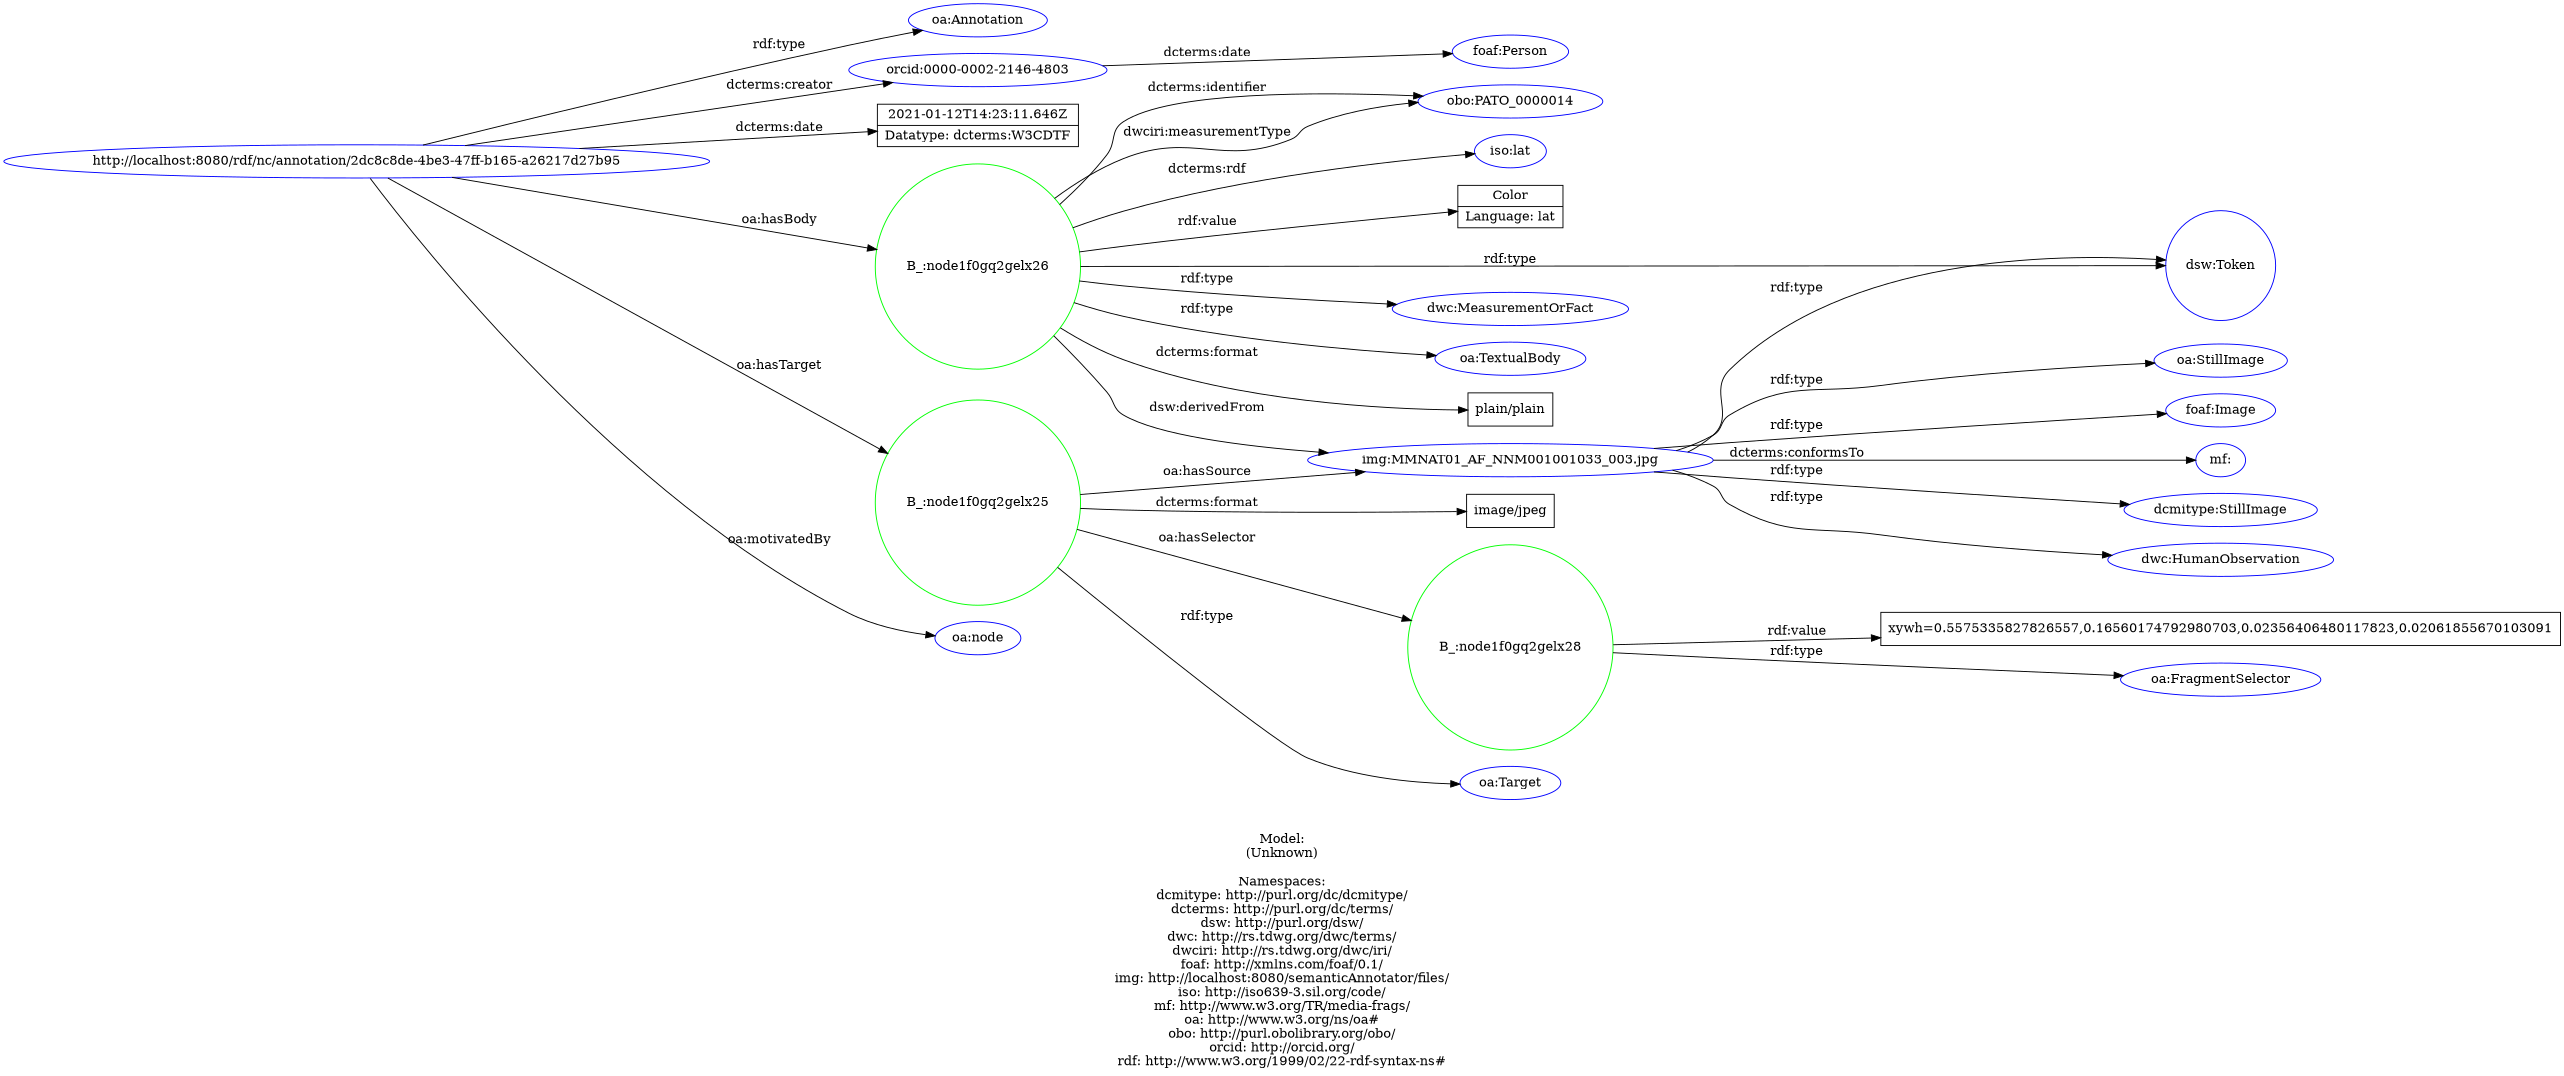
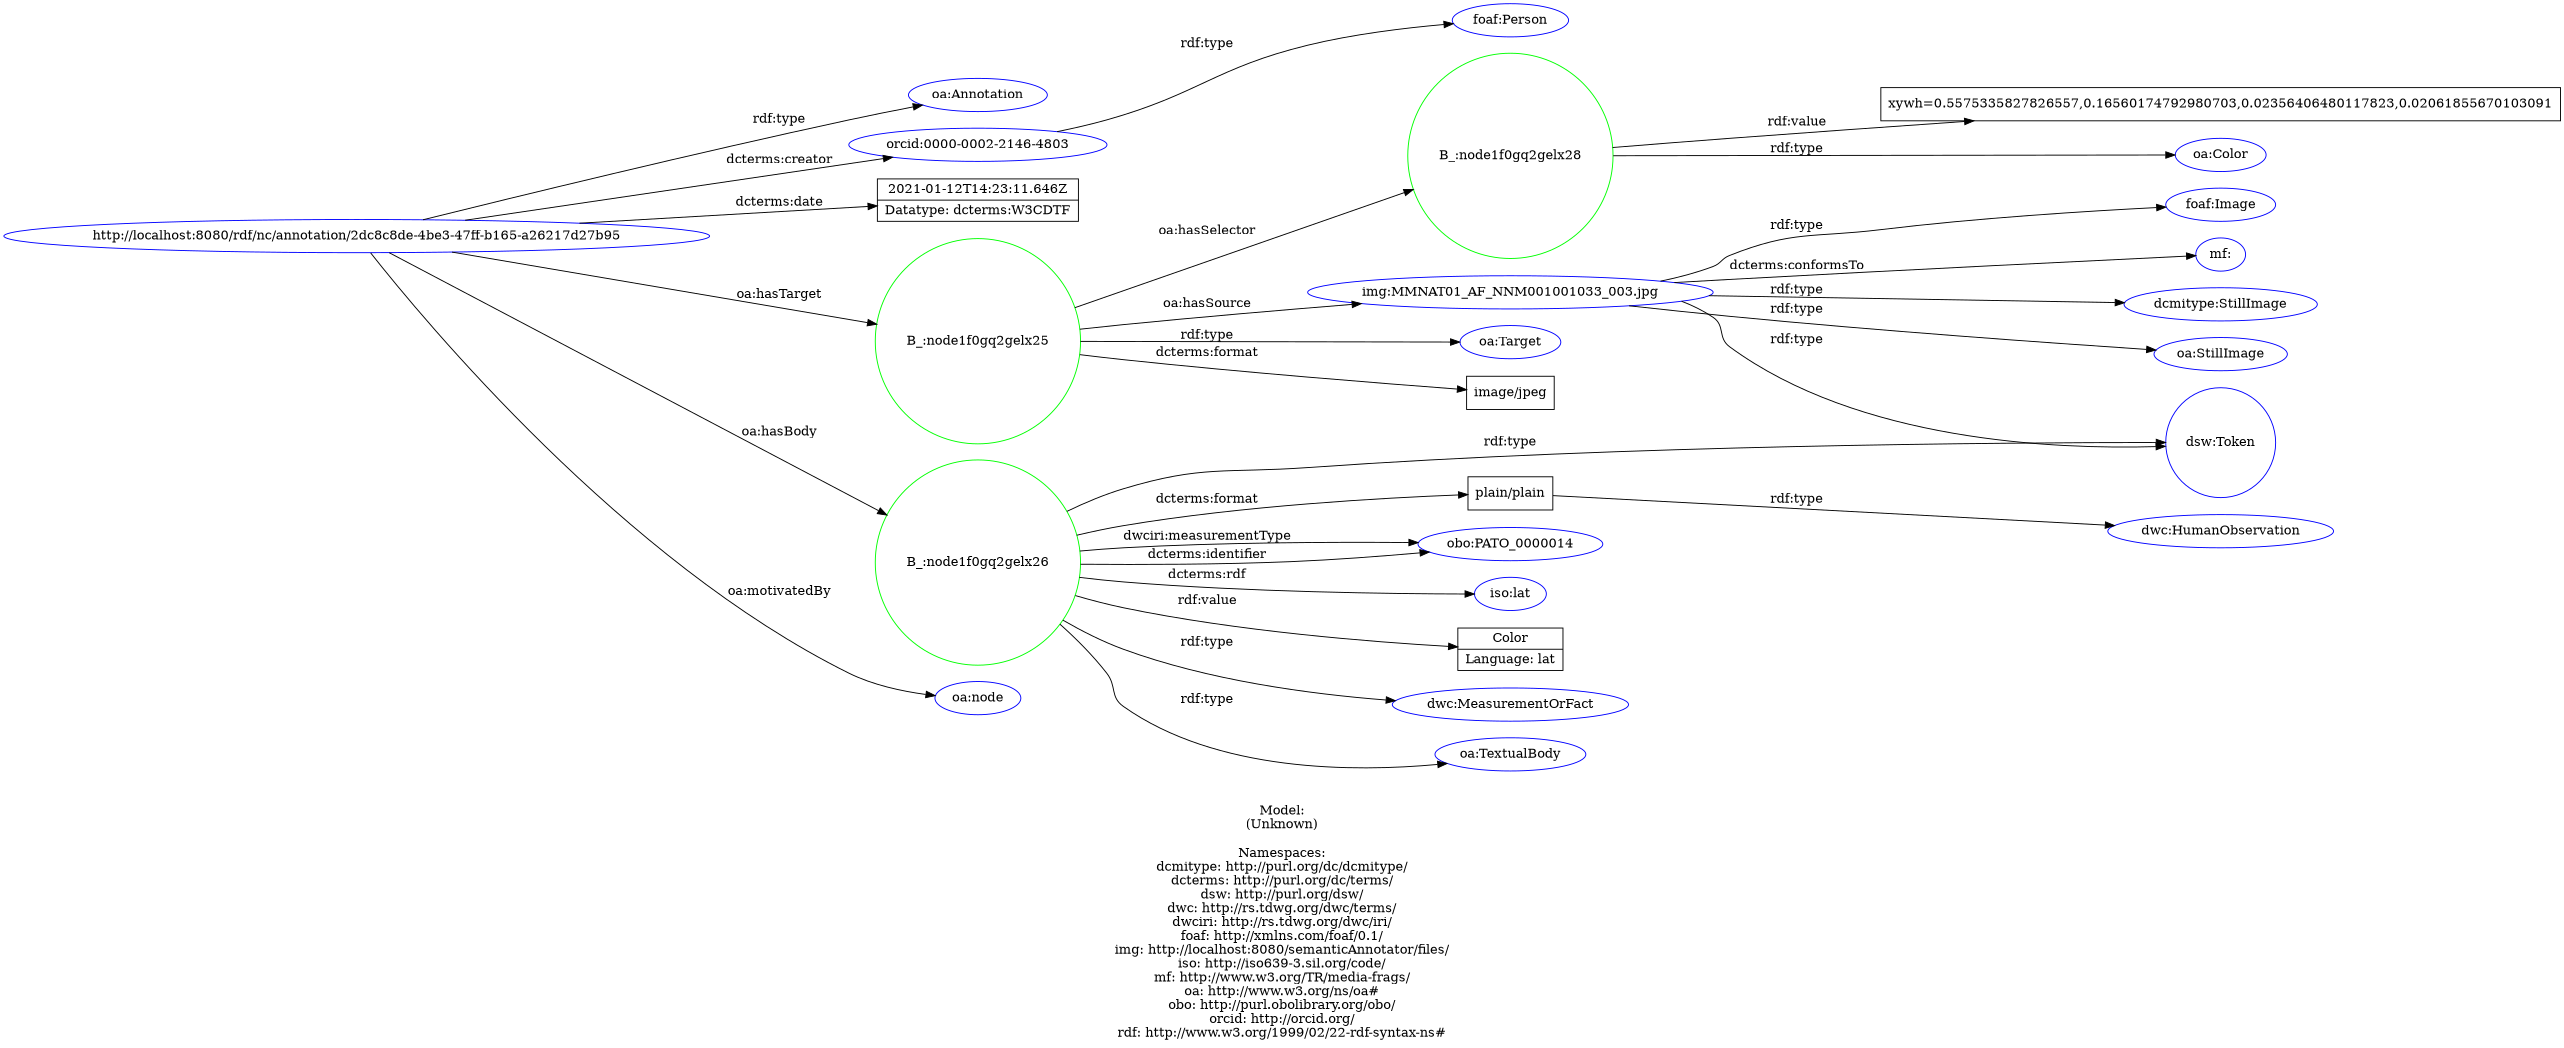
  digraph {
    label="\n\nModel:\n(Unknown)\n\nNamespaces:\ndcmitype: http://purl.org/dc/dcmitype/\ndcterms: http://purl.org/dc/terms/\ndsw: http://purl.org/dsw/\ndwc: http://rs.tdwg.org/dwc/terms/\ndwciri: http://rs.tdwg.org/dwc/iri/\nfoaf: http://xmlns.com/foaf/0.1/\nimg: http://localhost:8080/semanticAnnotator/files/\niso: http://iso639-3.sil.org/code/\nmf: http://www.w3.org/TR/media-frags/\noa: http://www.w3.org/ns/oa#\nobo: http://purl.obolibrary.org/obo/\norcid: http://orcid.org/\nrdf: http://www.w3.org/1999/02/22-rdf-syntax-ns#\n"
    rankdir=LR
    node [color=blue shape=ellipse]
    n1 [label="http://localhost:8080/rdf/nc/annotation/2dc8c8de-4be3-47ff-b165-a26217d27b95"]
    n2 [label="oa:Annotation"]
    n3 [label="orcid:0000-0002-2146-4803"]
    n4 [label="2021-01-12T14:23:11.646Z|Datatype: dcterms:W3CDTF" shape=record color=""]
    "B_:node1f0gq2gelx26" [color=green shape=circle]
    "B_:node1f0gq2gelx25" [color=green shape=circle]
    n7 [label="oa:node"]
    n8 [label="foaf:Person"]
    n9 [label="dsw:Token" shape=circle]
    n10 [label="dwc:MeasurementOrFact"]
    n11 [label="oa:TextualBody"]
    n12 [label="plain/plain" shape=record color=""]
    n13 [label="obo:PATO_0000014"]
    n14 [label="iso:lat"]
    n15 [label="img:MMNAT01_AF_NNM001001033_003.jpg"]
    n16 [label="Color|Language: lat" shape=record color=""]
    n17 [label="oa:Target"]
    n18 [label="image/jpeg" shape=record color=""]
    "B_:node1f0gq2gelx28" [color=green shape=circle]
    n20 [label="dcmitype:StillImage"]
    n21 [label="dwc:HumanObservation"]
    n22 [label="oa:StillImage"]
    n23 [label="foaf:Image"]
    n24 [label="mf:"]
-   n25 [label="oa:FragmentSelector"]
+   n25 [label="oa:Color"]
    n26 [label="xywh=0.5575335827826557,0.16560174792980703,0.02356406480117823,0.02061855670103091" shape=record color=""]
    n1 -> n2 [label="rdf:type"]
    n1 -> n3 [label="dcterms:creator"]
    n1 -> n4 [label="dcterms:date"]
    n1 -> "B_:node1f0gq2gelx26" [label="oa:hasBody"]
    n1 -> "B_:node1f0gq2gelx25" [label="oa:hasTarget"]
    n1 -> n7 [label="oa:motivatedBy"]
-   n3 -> n8 [label="dcterms:date"]
+   n3 -> n8 [label="rdf:type"]
    "B_:node1f0gq2gelx26" -> n9 [label="rdf:type"]
    "B_:node1f0gq2gelx26" -> n10 [label="rdf:type"]
    "B_:node1f0gq2gelx26" -> n11 [label="rdf:type"]
    "B_:node1f0gq2gelx26" -> n12 [label="dcterms:format"]
    "B_:node1f0gq2gelx26" -> n13 [label="dcterms:identifier"]
    "B_:node1f0gq2gelx26" -> n13 [label="dwciri:measurementType"]
    "B_:node1f0gq2gelx26" -> n14 [label="dcterms:rdf"]
-   "B_:node1f0gq2gelx26" -> n15 [label="dsw:derivedFrom"]
    "B_:node1f0gq2gelx26" -> n16 [label="rdf:value"]
    "B_:node1f0gq2gelx25" -> n15 [label="oa:hasSource"]
    "B_:node1f0gq2gelx25" -> n17 [label="rdf:type"]
    "B_:node1f0gq2gelx25" -> n18 [label="dcterms:format"]
    "B_:node1f0gq2gelx25" -> "B_:node1f0gq2gelx28" [label="oa:hasSelector"]
    n15 -> n9 [label="rdf:type"]
    n15 -> n20 [label="rdf:type"]
-   n15 -> n21 [label="rdf:type"]
+   n12 -> n21 [label="rdf:type"]
    n15 -> n22 [label="rdf:type"]
    n15 -> n23 [label="rdf:type"]
    n15 -> n24 [label="dcterms:conformsTo"]
    "B_:node1f0gq2gelx28" -> n25 [label="rdf:type"]
    "B_:node1f0gq2gelx28" -> n26 [label="rdf:value"]
  }
